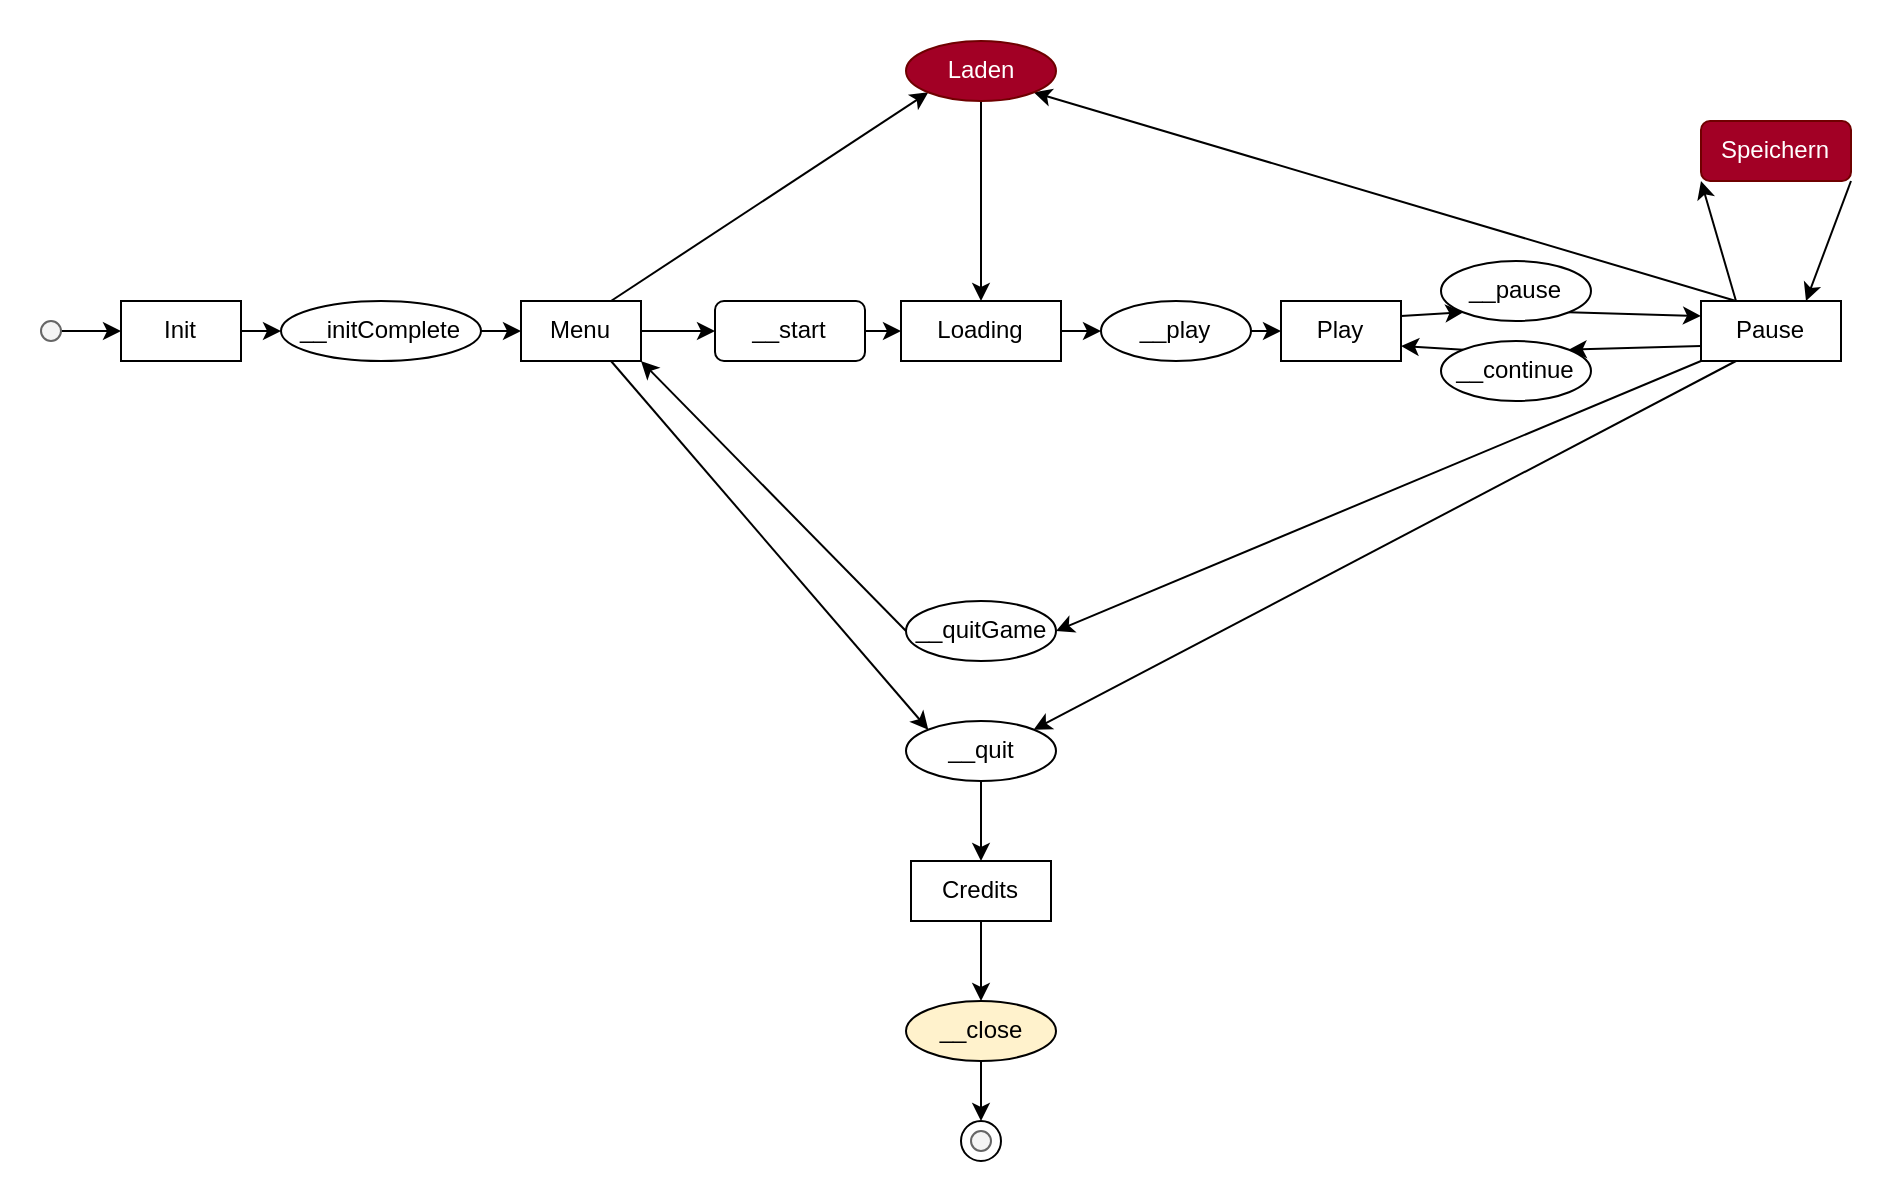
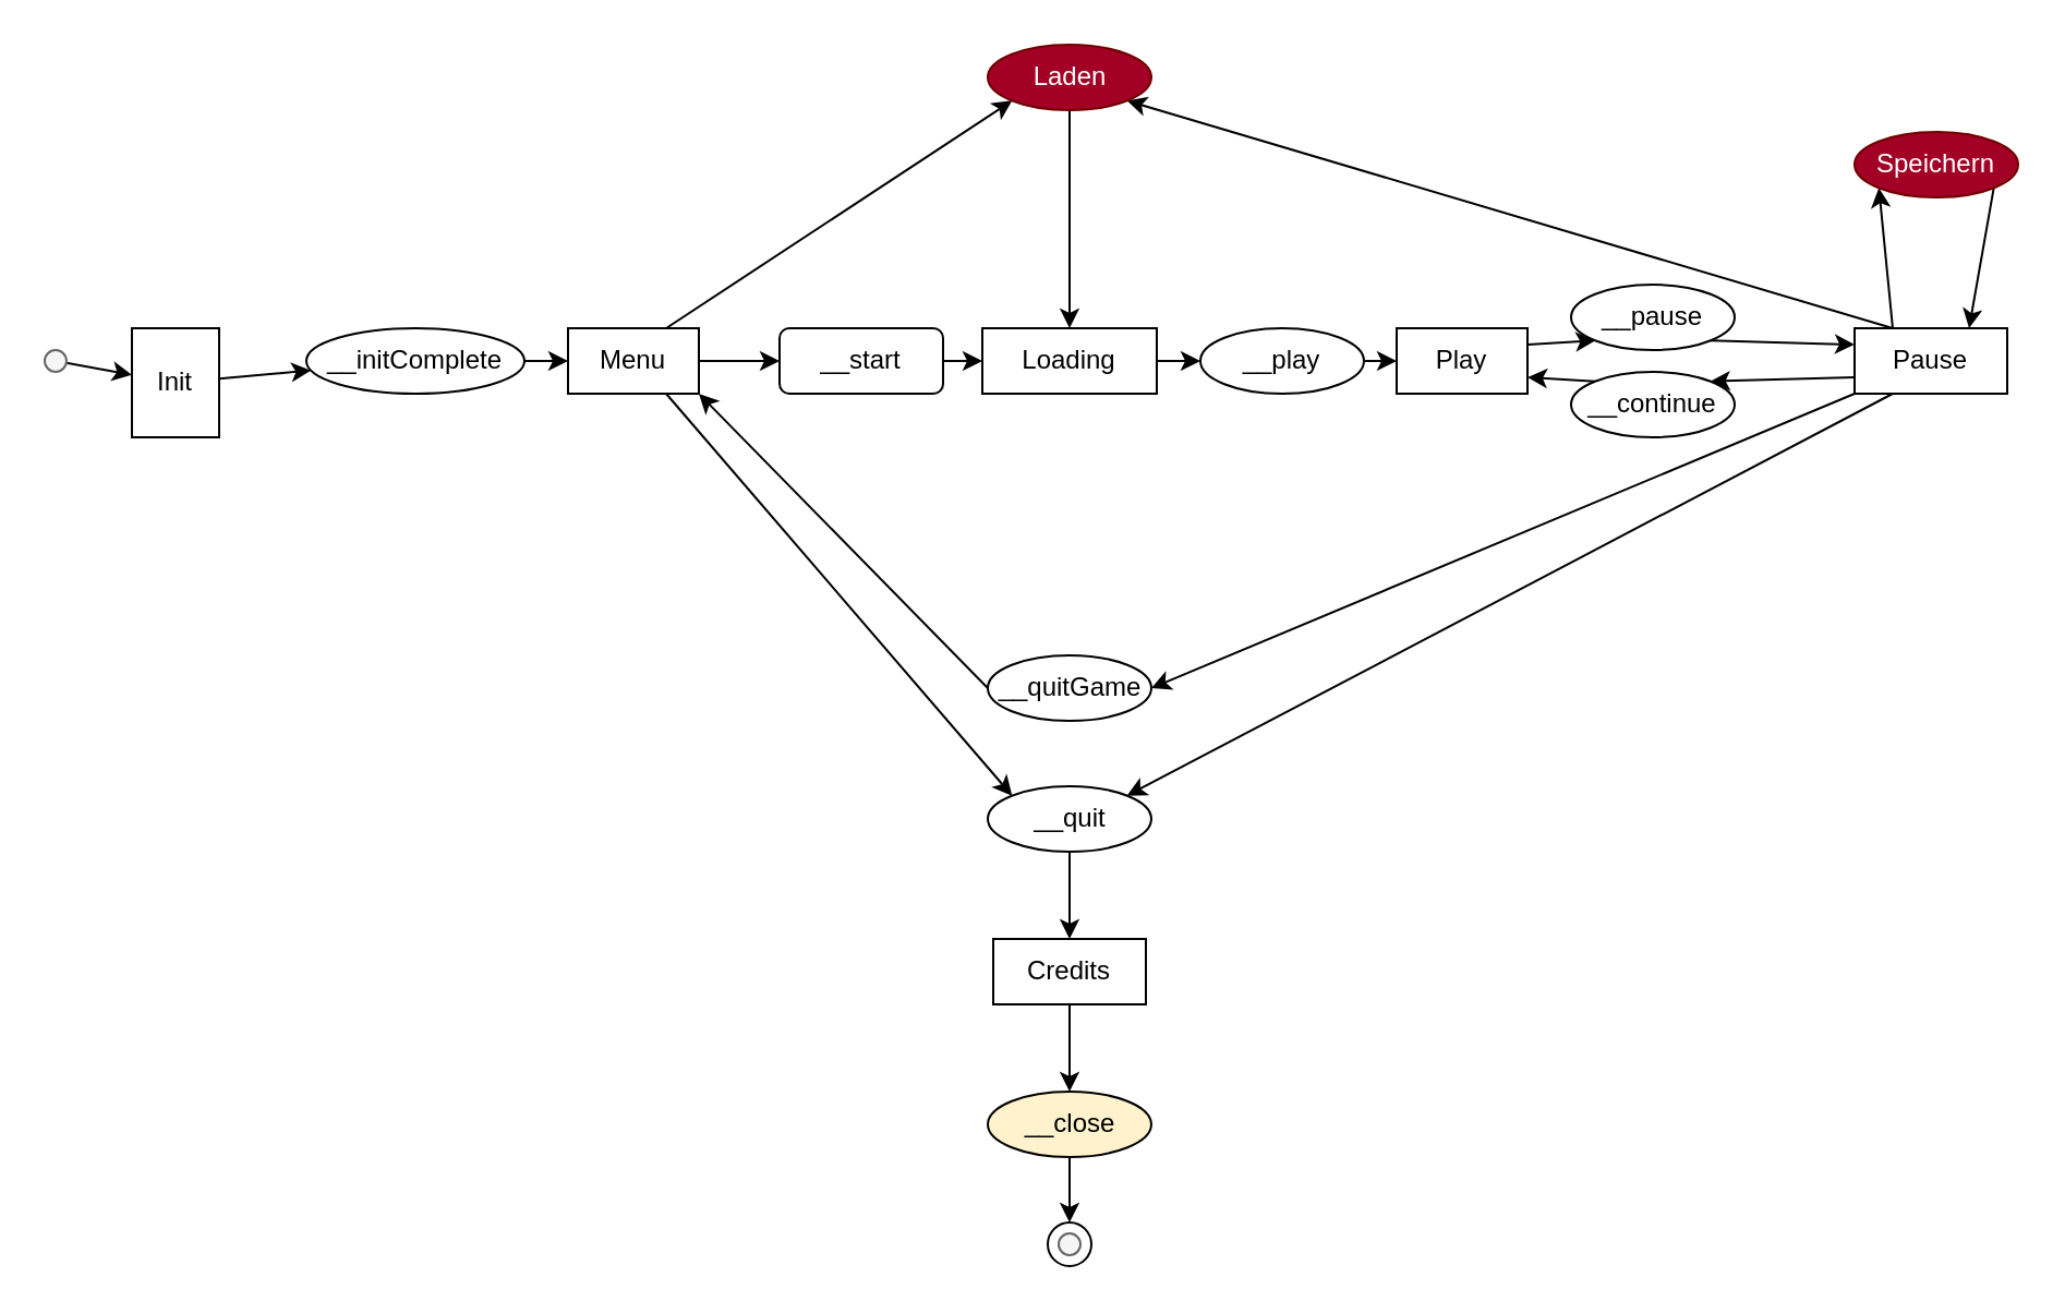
  <mxCell id="0" />
  <mxCell id="1" parent="0" />
  <mxCell id="2" style="edgeStyle=none;html=1;exitX=0.75;exitY=1;exitDx=0;exitDy=0;entryX=0;entryY=0;entryDx=0;entryDy=0;" parent="1" source="5" target="19" edge="1"><mxGeometry relative="1" as="geometry" /></mxCell>
  <mxCell id="3" style="edgeStyle=none;html=1;exitX=1;exitY=0.5;exitDx=0;exitDy=0;entryX=0;entryY=0.5;entryDx=0;entryDy=0;" parent="1" source="5" target="21" edge="1"><mxGeometry relative="1" as="geometry" /></mxCell>
  <mxCell id="4" style="edgeStyle=none;html=1;exitX=0.75;exitY=0;exitDx=0;exitDy=0;entryX=0;entryY=1;entryDx=0;entryDy=0;" parent="1" source="5" target="23" edge="1"><mxGeometry relative="1" as="geometry" /></mxCell>
  <mxCell id="5" value="Menu" style="rounded=0;whiteSpace=wrap;html=1;" parent="1" vertex="1"><mxGeometry x="260" y="150" width="60" height="30" as="geometry" /></mxCell>
  <mxCell id="6" style="edgeStyle=none;html=1;exitX=0.25;exitY=0;exitDx=0;exitDy=0;entryX=1;entryY=1;entryDx=0;entryDy=0;" parent="1" source="11" target="23" edge="1"><mxGeometry relative="1" as="geometry" /></mxCell>
  <mxCell id="7" style="edgeStyle=none;html=1;exitX=0;exitY=0.75;exitDx=0;exitDy=0;entryX=1;entryY=0;entryDx=0;entryDy=0;" parent="1" source="11" target="27" edge="1"><mxGeometry relative="1" as="geometry" /></mxCell>
  <mxCell id="8" style="edgeStyle=none;html=1;exitX=0.25;exitY=1;exitDx=0;exitDy=0;entryX=1;entryY=0;entryDx=0;entryDy=0;" parent="1" source="11" target="19" edge="1"><mxGeometry relative="1" as="geometry"><mxPoint x="475" y="295" as="targetPoint" /></mxGeometry></mxCell>
  <mxCell id="9" style="edgeStyle=none;html=1;exitX=0.25;exitY=0;exitDx=0;exitDy=0;entryX=0;entryY=1;entryDx=0;entryDy=0;" parent="1" source="11" target="29" edge="1"><mxGeometry relative="1" as="geometry" /></mxCell>
  <mxCell id="10" style="edgeStyle=none;html=1;exitX=0;exitY=1;exitDx=0;exitDy=0;entryX=1;entryY=0.5;entryDx=0;entryDy=0;" parent="1" source="11" target="31" edge="1"><mxGeometry relative="1" as="geometry" /></mxCell>
  <mxCell id="11" value="Pause" style="rounded=0;whiteSpace=wrap;html=1;" parent="1" vertex="1"><mxGeometry x="850" y="150" width="70" height="30" as="geometry" /></mxCell>
  <mxCell id="12" style="edgeStyle=none;html=1;exitX=1;exitY=0.25;exitDx=0;exitDy=0;entryX=0;entryY=1;entryDx=0;entryDy=0;" parent="1" source="13" target="25" edge="1"><mxGeometry relative="1" as="geometry" /></mxCell>
  <mxCell id="13" value="Play" style="rounded=0;whiteSpace=wrap;html=1;" parent="1" vertex="1"><mxGeometry x="640" y="150" width="60" height="30" as="geometry" /></mxCell>
  <mxCell id="14" value="" style="edgeStyle=none;html=1;" parent="1" source="15" target="37" edge="1"><mxGeometry relative="1" as="geometry" /></mxCell>
- <mxCell id="15" value="Init" style="rounded=0;whiteSpace=wrap;html=1;" parent="1" vertex="1"><mxGeometry x="60" y="150" width="60" height="30" as="geometry" /></mxCell>
+ <mxCell id="15" value="Init" style="rounded=0;whiteSpace=wrap;html=1;" parent="1" vertex="1"><mxGeometry x="60" y="150" width="40" height="50" as="geometry" /></mxCell>
  <mxCell id="16" value="" style="edgeStyle=none;html=1;" edge="1" parent="1" source="17" target="39"><mxGeometry relative="1" as="geometry" /></mxCell>
  <mxCell id="17" value="Credits" style="rounded=0;whiteSpace=wrap;html=1;" parent="1" vertex="1"><mxGeometry x="455" y="430" width="70" height="30" as="geometry" /></mxCell>
  <mxCell id="18" style="edgeStyle=none;html=1;exitX=0.5;exitY=1;exitDx=0;exitDy=0;entryX=0.5;entryY=0;entryDx=0;entryDy=0;" parent="1" source="19" target="17" edge="1"><mxGeometry relative="1" as="geometry" /></mxCell>
  <mxCell id="19" value="__quit" style="ellipse;whiteSpace=wrap;html=1;" parent="1" vertex="1"><mxGeometry x="452.5" y="360" width="75" height="30" as="geometry" /></mxCell>
  <mxCell id="20" value="" style="edgeStyle=none;html=1;" parent="1" source="21" target="33" edge="1"><mxGeometry relative="1" as="geometry" /></mxCell>
  <mxCell id="21" value="__start" style="whiteSpace=wrap;html=1;rounded=1;" parent="1" vertex="1"><mxGeometry x="357" y="150" width="75" height="30" as="geometry" /></mxCell>
  <mxCell id="22" style="edgeStyle=none;html=1;exitX=0.5;exitY=1;exitDx=0;exitDy=0;entryX=0.5;entryY=0;entryDx=0;entryDy=0;" parent="1" source="23" target="33" edge="1"><mxGeometry relative="1" as="geometry" /></mxCell>
  <mxCell id="23" value="Laden" style="ellipse;whiteSpace=wrap;html=1;fillColor=#a20025;fontColor=#ffffff;strokeColor=#6F0000;" parent="1" vertex="1"><mxGeometry x="452.5" y="20" width="75" height="30" as="geometry" /></mxCell>
  <mxCell id="24" style="edgeStyle=none;html=1;exitX=1;exitY=1;exitDx=0;exitDy=0;entryX=0;entryY=0.25;entryDx=0;entryDy=0;" parent="1" source="25" target="11" edge="1"><mxGeometry relative="1" as="geometry" /></mxCell>
  <mxCell id="25" value="__pause" style="ellipse;whiteSpace=wrap;html=1;" parent="1" vertex="1"><mxGeometry x="720" y="130" width="75" height="30" as="geometry" /></mxCell>
  <mxCell id="26" style="edgeStyle=none;html=1;exitX=0;exitY=0;exitDx=0;exitDy=0;entryX=1;entryY=0.75;entryDx=0;entryDy=0;" parent="1" source="27" target="13" edge="1"><mxGeometry relative="1" as="geometry" /></mxCell>
  <mxCell id="27" value="__continue" style="ellipse;whiteSpace=wrap;html=1;" parent="1" vertex="1"><mxGeometry x="720" y="170" width="75" height="30" as="geometry" /></mxCell>
  <mxCell id="28" style="edgeStyle=none;html=1;exitX=1;exitY=1;exitDx=0;exitDy=0;entryX=0.75;entryY=0;entryDx=0;entryDy=0;" parent="1" source="29" target="11" edge="1"><mxGeometry relative="1" as="geometry" /></mxCell>
- <mxCell id="29" value="Speichern" style="whiteSpace=wrap;html=1;fillColor=#a20025;fontColor=#ffffff;strokeColor=#6F0000;rounded=1;" parent="1" vertex="1"><mxGeometry x="850" y="60" width="75" height="30" as="geometry" /></mxCell>
+ <mxCell id="29" value="Speichern" style="ellipse;whiteSpace=wrap;html=1;fillColor=#a20025;fontColor=#ffffff;strokeColor=#6F0000;" parent="1" vertex="1"><mxGeometry x="850" y="60" width="75" height="30" as="geometry" /></mxCell>
  <mxCell id="30" style="edgeStyle=none;html=1;exitX=0;exitY=0.5;exitDx=0;exitDy=0;entryX=1;entryY=1;entryDx=0;entryDy=0;" parent="1" source="31" target="5" edge="1"><mxGeometry relative="1" as="geometry" /></mxCell>
  <mxCell id="31" value="__quitGame" style="ellipse;whiteSpace=wrap;html=1;" parent="1" vertex="1"><mxGeometry x="452.5" y="300" width="75" height="30" as="geometry" /></mxCell>
  <mxCell id="32" value="" style="edgeStyle=none;html=1;" parent="1" source="33" target="35" edge="1"><mxGeometry relative="1" as="geometry" /></mxCell>
  <mxCell id="33" value="Loading" style="rounded=0;whiteSpace=wrap;html=1;" parent="1" vertex="1"><mxGeometry x="450" y="150" width="80" height="30" as="geometry" /></mxCell>
  <mxCell id="34" value="" style="edgeStyle=none;html=1;entryX=0;entryY=0.5;entryDx=0;entryDy=0;" parent="1" source="35" target="13" edge="1"><mxGeometry relative="1" as="geometry" /></mxCell>
  <mxCell id="35" value="__play" style="ellipse;whiteSpace=wrap;html=1;" parent="1" vertex="1"><mxGeometry x="550" y="150" width="75" height="30" as="geometry" /></mxCell>
  <mxCell id="36" value="" style="edgeStyle=none;html=1;" parent="1" source="37" target="5" edge="1"><mxGeometry relative="1" as="geometry" /></mxCell>
  <mxCell id="37" value="__initComplete" style="ellipse;whiteSpace=wrap;html=1;" parent="1" vertex="1"><mxGeometry x="140" y="150" width="100" height="30" as="geometry" /></mxCell>
  <mxCell id="38" style="edgeStyle=none;html=1;" edge="1" parent="1" source="39" target="43"><mxGeometry relative="1" as="geometry" /></mxCell>
  <mxCell id="39" value="__close" style="ellipse;whiteSpace=wrap;html=1;fillColor=#fff2cc;" vertex="1" parent="1"><mxGeometry x="452.5" y="500" width="75" height="30" as="geometry" /></mxCell>
  <mxCell id="40" value="" style="edgeStyle=none;html=1;" edge="1" parent="1" source="41" target="15"><mxGeometry relative="1" as="geometry" /></mxCell>
  <mxCell id="41" value="" style="ellipse;whiteSpace=wrap;html=1;fillColor=#f5f5f5;fontColor=#333333;strokeColor=#666666;" vertex="1" parent="1"><mxGeometry x="20" y="160" width="10" height="10" as="geometry" /></mxCell>
  <mxCell id="42" value="" style="group" vertex="1" connectable="0" parent="1"><mxGeometry x="480" y="560" width="20" height="20" as="geometry" /></mxCell>
  <mxCell id="43" value="" style="ellipse;whiteSpace=wrap;html=1;aspect=fixed;" vertex="1" parent="42"><mxGeometry width="20" height="20" as="geometry" /></mxCell>
  <mxCell id="44" value="" style="ellipse;whiteSpace=wrap;html=1;fillColor=#f5f5f5;fontColor=#333333;strokeColor=#666666;" vertex="1" parent="42"><mxGeometry x="5" y="5" width="10" height="10" as="geometry" /></mxCell>
